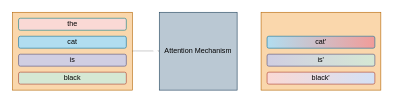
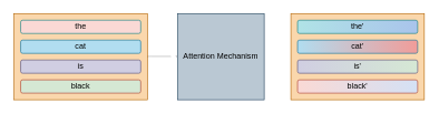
  <mxCell id="0" />
  <mxCell id="1" parent="0" />
  <mxCell id="2" value="" style="group" parent="1" vertex="1" connectable="0"><mxGeometry x="20" y="20" width="615" height="130" as="geometry" /></mxCell>
  <mxCell id="3" style="edgeStyle=orthogonalEdgeStyle;rounded=0;orthogonalLoop=1;jettySize=auto;html=1;exitX=1;exitY=0.5;exitDx=0;exitDy=0;entryX=0;entryY=0.5;entryDx=0;entryDy=0;strokeColor=#FFFFFF;strokeWidth=2;" parent="2" source="5" target="12" edge="1"><mxGeometry relative="1" as="geometry" /></mxCell>
  <mxCell id="4" value="" style="edgeStyle=orthogonalEdgeStyle;rounded=0;orthogonalLoop=1;jettySize=auto;html=1;" parent="2" source="5" edge="1"><mxGeometry relative="1" as="geometry"><mxPoint x="165" y="65" as="targetPoint" /></mxGeometry></mxCell>
  <mxCell id="5" value="Attention Mechanism" style="rounded=0;whiteSpace=wrap;html=1;fillColor=#bac8d3;strokeColor=#23445d;" parent="2" vertex="1"><mxGeometry x="245" width="130" height="130" as="geometry" /></mxCell>
  <mxCell id="6" style="edgeStyle=orthogonalEdgeStyle;rounded=0;orthogonalLoop=1;jettySize=auto;html=1;exitX=1;exitY=0.5;exitDx=0;exitDy=0;entryX=0;entryY=0.5;entryDx=0;entryDy=0;strokeColor=#FFFFFF;strokeWidth=2;" parent="2" source="7" target="5" edge="1"><mxGeometry relative="1" as="geometry" /></mxCell>
  <mxCell id="7" value="" style="rounded=0;whiteSpace=wrap;html=1;fillColor=#fad7ac;strokeColor=#b46504;" parent="2" vertex="1"><mxGeometry width="200" height="130" as="geometry" /></mxCell>
  <mxCell id="8" value="the" style="rounded=1;whiteSpace=wrap;html=1;fillColor=#fad9d5;strokeColor=#0e8088;" parent="2" vertex="1"><mxGeometry x="10" y="10" width="180" height="20" as="geometry" /></mxCell>
  <mxCell id="9" value="cat" style="rounded=1;whiteSpace=wrap;html=1;fillColor=#b1ddf0;strokeColor=#10739e;" parent="2" vertex="1"><mxGeometry x="10" y="40" width="180" height="20" as="geometry" /></mxCell>
  <mxCell id="10" value="is" style="rounded=1;whiteSpace=wrap;html=1;fillColor=#d0cee2;strokeColor=#56517e;" parent="2" vertex="1"><mxGeometry x="10" y="70" width="180" height="20" as="geometry" /></mxCell>
  <mxCell id="11" value="black" style="rounded=1;whiteSpace=wrap;html=1;fillColor=#d5e8d4;strokeColor=#ae4132;" parent="2" vertex="1"><mxGeometry x="10" y="100" width="180" height="20" as="geometry" /></mxCell>
  <mxCell id="12" value="" style="rounded=0;whiteSpace=wrap;html=1;fillColor=#fad7ac;strokeColor=#b46504;" parent="2" vertex="1"><mxGeometry x="415" width="200" height="130" as="geometry" /></mxCell>
+ <mxCell id="13" value="the'" style="rounded=1;whiteSpace=wrap;html=1;fillColor=#b0e3e6;strokeColor=#0e8088;gradientColor=#A9C4EB;gradientDirection=east;" parent="2" vertex="1"><mxGeometry x="425" y="10" width="180" height="20" as="geometry" /></mxCell>
  <mxCell id="14" value="cat'" style="rounded=1;whiteSpace=wrap;html=1;fillColor=#b1ddf0;strokeColor=#10739e;gradientColor=#F19C99;gradientDirection=east;" parent="2" vertex="1"><mxGeometry x="425" y="40" width="180" height="20" as="geometry" /></mxCell>
  <mxCell id="15" value="is'" style="rounded=1;whiteSpace=wrap;html=1;fillColor=#d0cee2;strokeColor=#56517e;gradientColor=#D5E8D4;gradientDirection=east;" parent="2" vertex="1"><mxGeometry x="425" y="70" width="180" height="20" as="geometry" /></mxCell>
  <mxCell id="16" value="black'" style="rounded=1;whiteSpace=wrap;html=1;fillColor=#fad9d5;strokeColor=#ae4132;gradientColor=#D4E1F5;gradientDirection=east;" parent="2" vertex="1"><mxGeometry x="425" y="100" width="180" height="20" as="geometry" /></mxCell>
